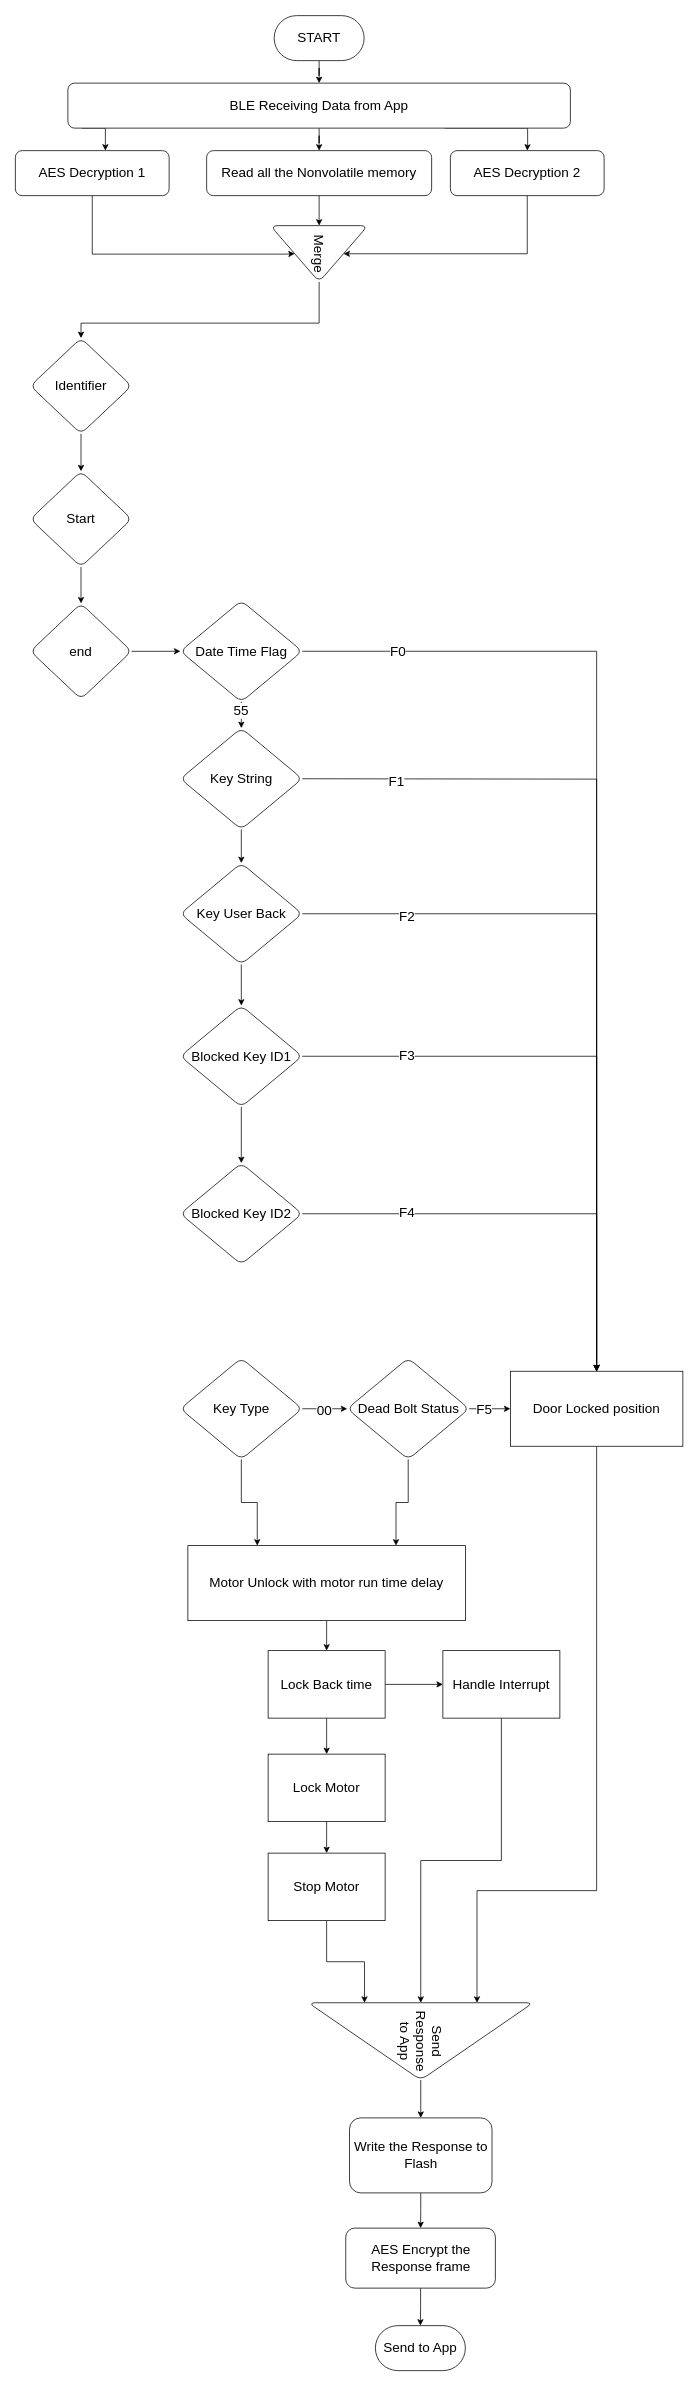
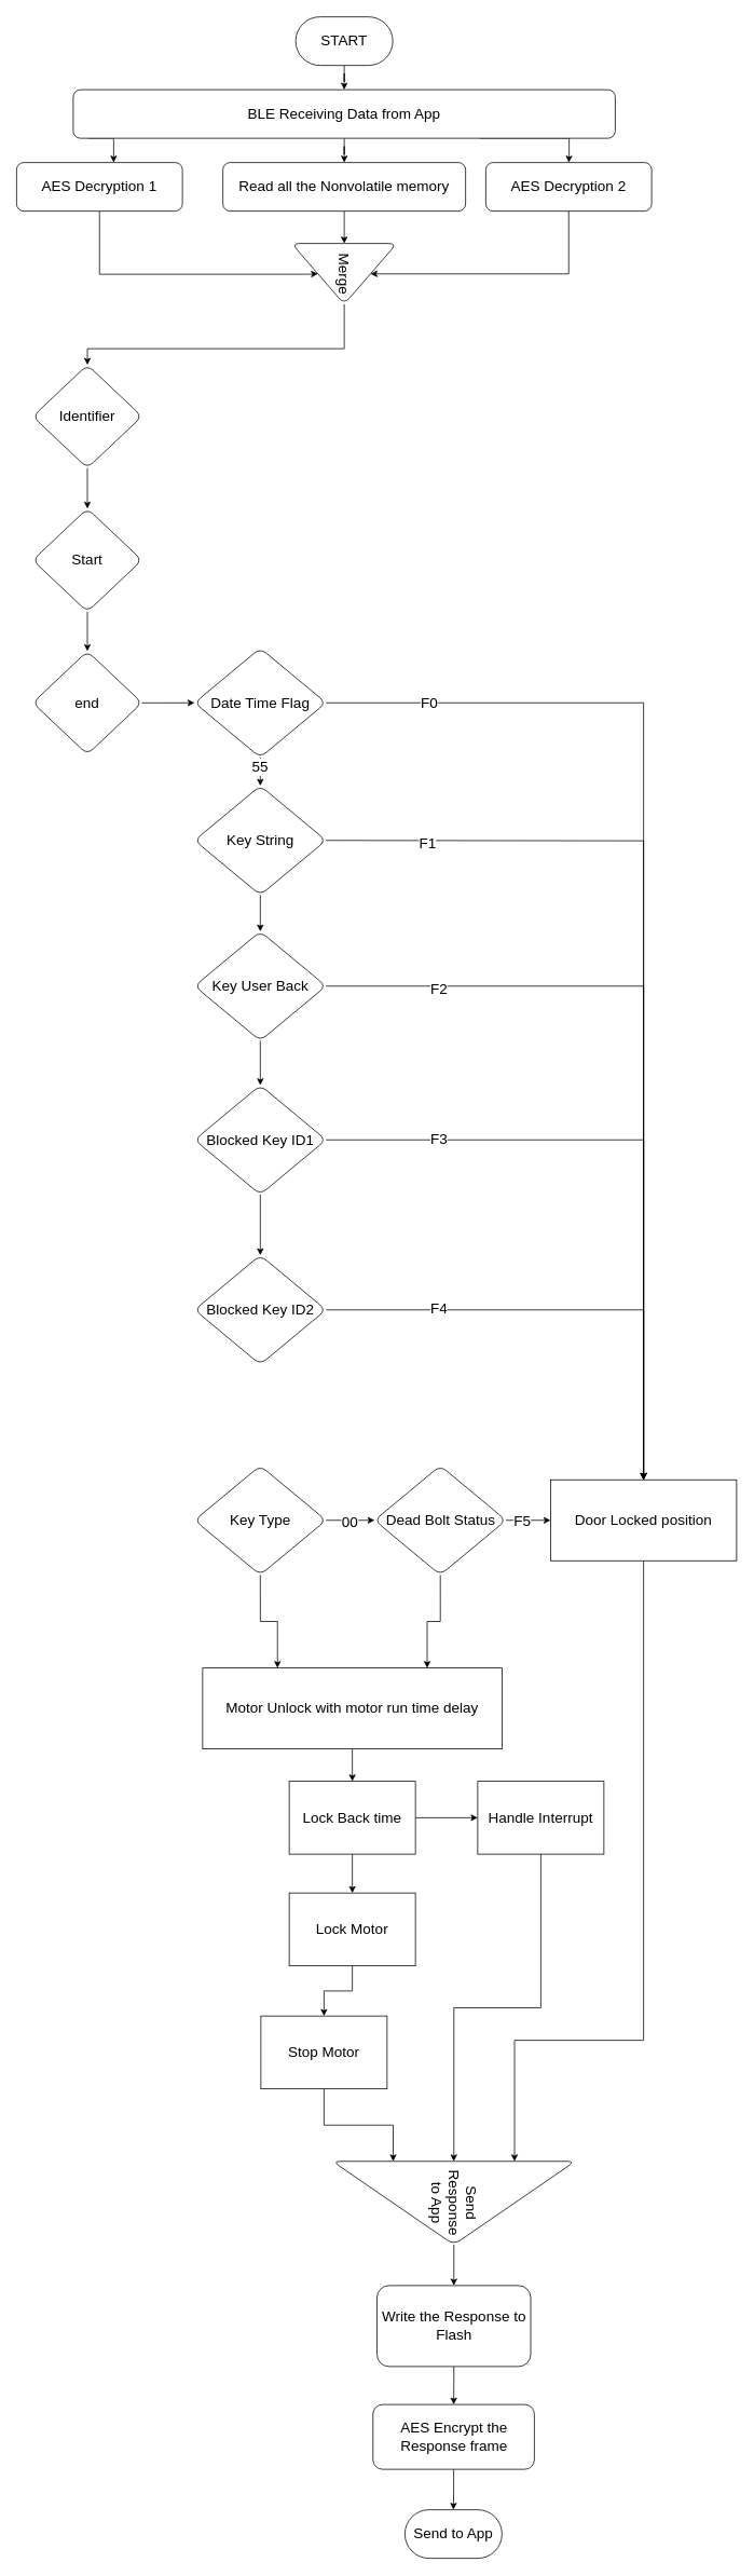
  <mxCell id="0" />
  <mxCell id="1" parent="0" />
  <mxCell id="2" value="" style="edgeStyle=orthogonalEdgeStyle;rounded=0;orthogonalLoop=1;jettySize=auto;html=1;fontSize=18;" parent="1" source="3" target="7" edge="1"><mxGeometry relative="1" as="geometry" /></mxCell>
  <mxCell id="3" value="&lt;font style=&quot;font-size: 18px;&quot;&gt;START&lt;/font&gt;" style="rounded=1;whiteSpace=wrap;html=1;arcSize=50;" parent="1" vertex="1"><mxGeometry x="365" y="20" width="120" height="60" as="geometry" /></mxCell>
  <mxCell id="4" value="" style="edgeStyle=orthogonalEdgeStyle;rounded=0;orthogonalLoop=1;jettySize=auto;html=1;fontSize=18;" parent="1" source="7" target="9" edge="1"><mxGeometry relative="1" as="geometry" /></mxCell>
  <mxCell id="5" style="edgeStyle=orthogonalEdgeStyle;rounded=0;orthogonalLoop=1;jettySize=auto;html=1;exitX=0.028;exitY=0.966;exitDx=0;exitDy=0;fontSize=18;exitPerimeter=0;" parent="1" source="7" target="13" edge="1"><mxGeometry relative="1" as="geometry"><Array as="points"><mxPoint x="109" y="170" /><mxPoint x="140" y="170" /></Array></mxGeometry></mxCell>
  <mxCell id="6" style="edgeStyle=orthogonalEdgeStyle;rounded=0;orthogonalLoop=1;jettySize=auto;html=1;exitX=0.75;exitY=1;exitDx=0;exitDy=0;entryX=0.5;entryY=0;entryDx=0;entryDy=0;fontSize=18;" parent="1" source="7" target="15" edge="1"><mxGeometry relative="1" as="geometry"><Array as="points"><mxPoint x="703" y="170" /><mxPoint x="703" y="190" /></Array></mxGeometry></mxCell>
  <mxCell id="7" value="BLE Receiving Data from App" style="rounded=1;whiteSpace=wrap;html=1;fontSize=18;" parent="1" vertex="1"><mxGeometry x="90" y="110" width="670" height="60" as="geometry" /></mxCell>
  <mxCell id="8" value="" style="edgeStyle=orthogonalEdgeStyle;rounded=0;orthogonalLoop=1;jettySize=auto;html=1;fontSize=18;" parent="1" source="9" target="11" edge="1"><mxGeometry relative="1" as="geometry" /></mxCell>
  <mxCell id="9" value="Read all the Nonvolatile memory" style="whiteSpace=wrap;html=1;fontSize=18;rounded=1;" parent="1" vertex="1"><mxGeometry x="275" y="200" width="300" height="60" as="geometry" /></mxCell>
  <mxCell id="10" value="" style="edgeStyle=orthogonalEdgeStyle;rounded=0;orthogonalLoop=1;jettySize=auto;html=1;entryX=0.5;entryY=0;entryDx=0;entryDy=0;" edge="1" parent="1" source="11" target="17"><mxGeometry relative="1" as="geometry"><Array as="points"><mxPoint x="425" y="430" /><mxPoint x="108" y="430" /></Array></mxGeometry></mxCell>
  <mxCell id="11" value="Merge" style="triangle;whiteSpace=wrap;html=1;fontSize=18;rounded=1;rotation=90;" parent="1" vertex="1"><mxGeometry x="387.5" y="272.5" width="75" height="130" as="geometry" /></mxCell>
  <mxCell id="12" style="edgeStyle=orthogonalEdgeStyle;rounded=0;orthogonalLoop=1;jettySize=auto;html=1;exitX=0.5;exitY=1;exitDx=0;exitDy=0;entryX=0.5;entryY=1;entryDx=0;entryDy=0;fontSize=18;" parent="1" source="13" target="11" edge="1"><mxGeometry relative="1" as="geometry"><Array as="points"><mxPoint x="122" y="338" /><mxPoint x="380" y="338" /></Array></mxGeometry></mxCell>
  <mxCell id="13" value="AES Decryption 1" style="rounded=1;whiteSpace=wrap;html=1;fontSize=18;" parent="1" vertex="1"><mxGeometry y="200" width="205" height="60" as="geometry" x="20" /></mxCell>
  <mxCell id="14" style="edgeStyle=orthogonalEdgeStyle;rounded=0;orthogonalLoop=1;jettySize=auto;html=1;exitX=0.5;exitY=1;exitDx=0;exitDy=0;entryX=0.5;entryY=0;entryDx=0;entryDy=0;fontSize=18;" parent="1" source="15" target="11" edge="1"><mxGeometry relative="1" as="geometry"><Array as="points"><mxPoint x="703" y="338" /></Array></mxGeometry></mxCell>
  <mxCell id="15" value="AES Decryption 2" style="rounded=1;whiteSpace=wrap;html=1;fontSize=18;" parent="1" vertex="1"><mxGeometry x="600" y="200" width="205" height="60" as="geometry" /></mxCell>
  <mxCell id="16" value="" style="edgeStyle=orthogonalEdgeStyle;rounded=0;orthogonalLoop=1;jettySize=auto;html=1;" edge="1" parent="1" source="17" target="19"><mxGeometry relative="1" as="geometry" /></mxCell>
  <mxCell id="17" value="Identifier" style="rhombus;whiteSpace=wrap;html=1;fontSize=18;rounded=1;" vertex="1" parent="1"><mxGeometry x="40" y="450" width="135" height="127.5" as="geometry" /></mxCell>
  <mxCell id="18" value="" style="edgeStyle=orthogonalEdgeStyle;rounded=0;orthogonalLoop=1;jettySize=auto;html=1;" edge="1" parent="1" source="19" target="21"><mxGeometry relative="1" as="geometry" /></mxCell>
  <mxCell id="19" value="Start" style="rhombus;whiteSpace=wrap;html=1;fontSize=18;rounded=1;" vertex="1" parent="1"><mxGeometry x="40" y="627.5" width="135" height="127.5" as="geometry" /></mxCell>
  <mxCell id="20" value="" style="edgeStyle=orthogonalEdgeStyle;rounded=0;orthogonalLoop=1;jettySize=auto;html=1;" edge="1" parent="1" source="21" target="26"><mxGeometry relative="1" as="geometry" /></mxCell>
  <mxCell id="21" value="end" style="rhombus;whiteSpace=wrap;html=1;fontSize=18;rounded=1;" vertex="1" parent="1"><mxGeometry x="40" y="803.75" width="135" height="127.5" as="geometry" /></mxCell>
  <mxCell id="22" value="" style="edgeStyle=orthogonalEdgeStyle;rounded=0;orthogonalLoop=1;jettySize=auto;html=1;entryX=0.5;entryY=0;entryDx=0;entryDy=0;" edge="1" parent="1" source="26" target="30"><mxGeometry relative="1" as="geometry"><mxPoint x="321.263" y="970.011" as="targetPoint" /></mxGeometry></mxCell>
  <mxCell id="23" value="55" style="edgeLabel;html=1;align=center;verticalAlign=middle;resizable=0;points=[];fontSize=18;" vertex="1" connectable="0" parent="22"><mxGeometry x="-0.366" y="-1" relative="1" as="geometry"><mxPoint y="1" as="offset" /></mxGeometry></mxCell>
  <mxCell id="24" style="edgeStyle=orthogonalEdgeStyle;rounded=0;orthogonalLoop=1;jettySize=auto;html=1;exitX=1;exitY=0.5;exitDx=0;exitDy=0;entryX=0.5;entryY=0;entryDx=0;entryDy=0;" edge="1" parent="1" source="26" target="51"><mxGeometry relative="1" as="geometry"><mxPoint x="792.2" y="2003.042" as="targetPoint" /></mxGeometry></mxCell>
  <mxCell id="25" value="F0" style="edgeLabel;html=1;align=center;verticalAlign=middle;resizable=0;points=[];fontSize=18;" vertex="1" connectable="0" parent="24"><mxGeometry x="-0.612" y="-4" relative="1" as="geometry"><mxPoint x="-135" y="-4" as="offset" /></mxGeometry></mxCell>
  <mxCell id="26" value="Date Time Flag" style="rhombus;whiteSpace=wrap;html=1;fontSize=18;rounded=1;" vertex="1" parent="1"><mxGeometry x="240" y="800" width="162.5" height="135" as="geometry" /></mxCell>
  <mxCell id="27" style="edgeStyle=orthogonalEdgeStyle;rounded=0;orthogonalLoop=1;jettySize=auto;html=1;exitX=1;exitY=0.5;exitDx=0;exitDy=0;entryX=0.5;entryY=0;entryDx=0;entryDy=0;" edge="1" parent="1" target="51"><mxGeometry relative="1" as="geometry"><mxPoint x="402.5" y="1037.5" as="sourcePoint" /><mxPoint x="560.286" y="1142.03" as="targetPoint" /></mxGeometry></mxCell>
  <mxCell id="28" value="F1" style="edgeLabel;html=1;align=center;verticalAlign=middle;resizable=0;points=[];fontSize=18;" vertex="1" connectable="0" parent="27"><mxGeometry x="-0.788" y="-4" relative="1" as="geometry"><mxPoint as="offset" /></mxGeometry></mxCell>
  <mxCell id="29" value="" style="edgeStyle=orthogonalEdgeStyle;rounded=0;orthogonalLoop=1;jettySize=auto;html=1;" edge="1" parent="1" source="30" target="34"><mxGeometry relative="1" as="geometry" /></mxCell>
  <mxCell id="30" value="Key String" style="rhombus;whiteSpace=wrap;html=1;fontSize=18;rounded=1;" vertex="1" parent="1"><mxGeometry x="240" y="970" width="162.5" height="135" as="geometry" /></mxCell>
  <mxCell id="31" value="" style="edgeStyle=orthogonalEdgeStyle;rounded=0;orthogonalLoop=1;jettySize=auto;html=1;" edge="1" parent="1" source="34" target="38"><mxGeometry relative="1" as="geometry" /></mxCell>
  <mxCell id="32" style="edgeStyle=orthogonalEdgeStyle;rounded=0;orthogonalLoop=1;jettySize=auto;html=1;exitX=1;exitY=0.5;exitDx=0;exitDy=0;entryX=0.5;entryY=0;entryDx=0;entryDy=0;" edge="1" parent="1" source="34" target="51"><mxGeometry relative="1" as="geometry" /></mxCell>
  <mxCell id="33" value="F2" style="edgeLabel;html=1;align=center;verticalAlign=middle;resizable=0;points=[];fontSize=18;" vertex="1" connectable="0" parent="32"><mxGeometry x="-0.723" y="-3" relative="1" as="geometry"><mxPoint as="offset" /></mxGeometry></mxCell>
  <mxCell id="34" value="Key User Back" style="rhombus;whiteSpace=wrap;html=1;fontSize=18;rounded=1;" vertex="1" parent="1"><mxGeometry x="240" y="1150" width="162.5" height="135" as="geometry" /></mxCell>
  <mxCell id="35" value="" style="edgeStyle=orthogonalEdgeStyle;rounded=0;orthogonalLoop=1;jettySize=auto;html=1;" edge="1" parent="1" source="38" target="41"><mxGeometry relative="1" as="geometry" /></mxCell>
  <mxCell id="36" style="edgeStyle=orthogonalEdgeStyle;rounded=0;orthogonalLoop=1;jettySize=auto;html=1;exitX=1;exitY=0.5;exitDx=0;exitDy=0;entryX=0.5;entryY=0;entryDx=0;entryDy=0;" edge="1" parent="1" source="38" target="51"><mxGeometry relative="1" as="geometry" /></mxCell>
  <mxCell id="37" value="F3" style="edgeLabel;html=1;align=center;verticalAlign=middle;resizable=0;points=[];fontSize=18;" vertex="1" connectable="0" parent="36"><mxGeometry x="-0.657" y="1" relative="1" as="geometry"><mxPoint as="offset" /></mxGeometry></mxCell>
  <mxCell id="38" value="Blocked Key ID1" style="rhombus;whiteSpace=wrap;html=1;fontSize=18;rounded=1;" vertex="1" parent="1"><mxGeometry x="240" y="1340" width="162.5" height="135" as="geometry" /></mxCell>
  <mxCell id="39" style="edgeStyle=orthogonalEdgeStyle;rounded=0;orthogonalLoop=1;jettySize=auto;html=1;exitX=1;exitY=0.5;exitDx=0;exitDy=0;entryX=0.5;entryY=0;entryDx=0;entryDy=0;" edge="1" parent="1" source="41" target="51"><mxGeometry relative="1" as="geometry" /></mxCell>
  <mxCell id="40" value="F4" style="edgeLabel;html=1;align=center;verticalAlign=middle;resizable=0;points=[];fontSize=18;" vertex="1" connectable="0" parent="39"><mxGeometry x="-0.539" y="2" relative="1" as="geometry"><mxPoint as="offset" /></mxGeometry></mxCell>
  <mxCell id="41" value="Blocked Key ID2" style="rhombus;whiteSpace=wrap;html=1;fontSize=18;rounded=1;" vertex="1" parent="1"><mxGeometry x="240" y="1550" width="162.5" height="135" as="geometry" /></mxCell>
  <mxCell id="42" value="" style="edgeStyle=orthogonalEdgeStyle;rounded=0;orthogonalLoop=1;jettySize=auto;html=1;" edge="1" parent="1" source="45" target="49"><mxGeometry relative="1" as="geometry" /></mxCell>
  <mxCell id="43" value="00" style="edgeLabel;html=1;align=center;verticalAlign=middle;resizable=0;points=[];fontSize=18;" vertex="1" connectable="0" parent="42"><mxGeometry x="-0.029" y="-2" relative="1" as="geometry"><mxPoint as="offset" /></mxGeometry></mxCell>
  <mxCell id="44" style="edgeStyle=orthogonalEdgeStyle;rounded=0;orthogonalLoop=1;jettySize=auto;html=1;exitX=0.5;exitY=1;exitDx=0;exitDy=0;entryX=0.25;entryY=0;entryDx=0;entryDy=0;fontSize=18;" edge="1" parent="1" source="45" target="53"><mxGeometry relative="1" as="geometry" /></mxCell>
  <mxCell id="45" value="Key Type" style="rhombus;whiteSpace=wrap;html=1;fontSize=18;rounded=1;" vertex="1" parent="1"><mxGeometry x="240" y="1810" width="162.5" height="135" as="geometry" /></mxCell>
  <mxCell id="46" style="edgeStyle=orthogonalEdgeStyle;rounded=0;orthogonalLoop=1;jettySize=auto;html=1;exitX=1;exitY=0.5;exitDx=0;exitDy=0;entryX=0;entryY=0.5;entryDx=0;entryDy=0;" edge="1" parent="1" source="49" target="51"><mxGeometry relative="1" as="geometry" /></mxCell>
  <mxCell id="47" value="F5" style="edgeLabel;html=1;align=center;verticalAlign=middle;resizable=0;points=[];fontSize=18;" vertex="1" connectable="0" parent="46"><mxGeometry x="-0.321" y="-1" relative="1" as="geometry"><mxPoint as="offset" /></mxGeometry></mxCell>
  <mxCell id="48" style="edgeStyle=orthogonalEdgeStyle;rounded=0;orthogonalLoop=1;jettySize=auto;html=1;exitX=0.5;exitY=1;exitDx=0;exitDy=0;entryX=0.75;entryY=0;entryDx=0;entryDy=0;fontSize=18;" edge="1" parent="1" source="49" target="53"><mxGeometry relative="1" as="geometry" /></mxCell>
  <mxCell id="49" value="Dead Bolt Status" style="rhombus;whiteSpace=wrap;html=1;fontSize=18;rounded=1;" vertex="1" parent="1"><mxGeometry x="462.5" y="1810" width="162.5" height="135" as="geometry" /></mxCell>
  <mxCell id="50" style="edgeStyle=orthogonalEdgeStyle;rounded=0;orthogonalLoop=1;jettySize=auto;html=1;exitX=0.5;exitY=1;exitDx=0;exitDy=0;entryX=0;entryY=0.25;entryDx=0;entryDy=0;fontSize=18;" edge="1" parent="1" source="51" target="64"><mxGeometry relative="1" as="geometry"><Array as="points"><mxPoint x="795" y="2520" /><mxPoint x="635" y="2520" /></Array></mxGeometry></mxCell>
  <mxCell id="51" value="&lt;span style=&quot;font-size: 18px;&quot;&gt;Door Locked position&lt;/span&gt;" style="rounded=0;whiteSpace=wrap;html=1;" vertex="1" parent="1"><mxGeometry x="680" y="1827.5" width="230" height="100" as="geometry" /></mxCell>
  <mxCell id="52" value="" style="edgeStyle=orthogonalEdgeStyle;rounded=0;orthogonalLoop=1;jettySize=auto;html=1;fontSize=18;" edge="1" parent="1" source="53" target="56"><mxGeometry relative="1" as="geometry" /></mxCell>
  <mxCell id="53" value="&lt;span style=&quot;font-size: 18px;&quot;&gt;Motor Unlock with motor run time delay&lt;/span&gt;" style="rounded=0;whiteSpace=wrap;html=1;" vertex="1" parent="1"><mxGeometry x="250" y="2060" width="370" height="100" as="geometry" /></mxCell>
  <mxCell id="54" style="edgeStyle=orthogonalEdgeStyle;rounded=0;orthogonalLoop=1;jettySize=auto;html=1;exitX=1;exitY=0.5;exitDx=0;exitDy=0;entryX=0;entryY=0.5;entryDx=0;entryDy=0;fontSize=18;" edge="1" parent="1" source="56" target="58"><mxGeometry relative="1" as="geometry" /></mxCell>
  <mxCell id="55" style="edgeStyle=orthogonalEdgeStyle;rounded=0;orthogonalLoop=1;jettySize=auto;html=1;exitX=0.5;exitY=1;exitDx=0;exitDy=0;entryX=0.5;entryY=0;entryDx=0;entryDy=0;fontSize=18;" edge="1" parent="1" source="56" target="60"><mxGeometry relative="1" as="geometry" /></mxCell>
  <mxCell id="56" value="&lt;span style=&quot;font-size: 18px;&quot;&gt;Lock Back time&lt;/span&gt;" style="whiteSpace=wrap;html=1;rounded=0;" vertex="1" parent="1"><mxGeometry x="357" y="2200" width="156" height="90" as="geometry" /></mxCell>
  <mxCell id="57" style="edgeStyle=orthogonalEdgeStyle;rounded=0;orthogonalLoop=1;jettySize=auto;html=1;exitX=0.5;exitY=1;exitDx=0;exitDy=0;fontSize=18;" edge="1" parent="1" source="58" target="64"><mxGeometry relative="1" as="geometry" /></mxCell>
  <mxCell id="58" value="&lt;span style=&quot;font-size: 18px;&quot;&gt;Handle Interrupt&lt;/span&gt;" style="whiteSpace=wrap;html=1;rounded=0;" vertex="1" parent="1"><mxGeometry x="590" y="2200" width="156" height="90" as="geometry" /></mxCell>
  <mxCell id="59" style="edgeStyle=orthogonalEdgeStyle;rounded=0;orthogonalLoop=1;jettySize=auto;html=1;exitX=0.5;exitY=1;exitDx=0;exitDy=0;entryX=0.5;entryY=0;entryDx=0;entryDy=0;fontSize=18;" edge="1" parent="1" source="60" target="62"><mxGeometry relative="1" as="geometry" /></mxCell>
  <mxCell id="60" value="&lt;span style=&quot;font-size: 18px;&quot;&gt;Lock Motor&lt;/span&gt;" style="whiteSpace=wrap;html=1;rounded=0;" vertex="1" parent="1"><mxGeometry x="357" y="2338" width="156" height="90" as="geometry" /></mxCell>
  <mxCell id="61" style="edgeStyle=orthogonalEdgeStyle;rounded=0;orthogonalLoop=1;jettySize=auto;html=1;exitX=0.5;exitY=1;exitDx=0;exitDy=0;entryX=0;entryY=0.75;entryDx=0;entryDy=0;fontSize=18;" edge="1" parent="1" source="62" target="64"><mxGeometry relative="1" as="geometry" /></mxCell>
- <mxCell id="62" value="&lt;span style=&quot;font-size: 18px;&quot;&gt;Stop Motor&lt;/span&gt;" style="whiteSpace=wrap;html=1;rounded=0;" vertex="1" parent="1"><mxGeometry x="357" y="2470" width="156" height="90" as="geometry" /></mxCell>
+ <mxCell id="62" value="&lt;span style=&quot;font-size: 18px;&quot;&gt;Stop Motor&lt;/span&gt;" style="whiteSpace=wrap;html=1;rounded=0;" vertex="1" parent="1"><mxGeometry x="322" y="2490" width="156" height="90" as="geometry" /></mxCell>
  <mxCell id="63" value="" style="edgeStyle=orthogonalEdgeStyle;rounded=0;orthogonalLoop=1;jettySize=auto;html=1;fontSize=18;" edge="1" parent="1" source="64" target="66"><mxGeometry relative="1" as="geometry" /></mxCell>
  <mxCell id="64" value="Send Response to App" style="triangle;whiteSpace=wrap;html=1;fontSize=18;rounded=1;rotation=90;align=center;labelPosition=center;verticalLabelPosition=middle;verticalAlign=middle;textDirection=rtl;" vertex="1" parent="1"><mxGeometry x="509" y="2571" width="103" height="300" as="geometry" /></mxCell>
  <mxCell id="65" value="" style="edgeStyle=orthogonalEdgeStyle;rounded=0;orthogonalLoop=1;jettySize=auto;html=1;fontSize=18;" edge="1" parent="1" source="66" target="68"><mxGeometry relative="1" as="geometry" /></mxCell>
  <mxCell id="66" value="Write the Response to Flash" style="whiteSpace=wrap;html=1;fontSize=18;rounded=1;" vertex="1" parent="1"><mxGeometry x="465.5" y="2823" width="190" height="100" as="geometry" /></mxCell>
  <mxCell id="67" value="" style="edgeStyle=orthogonalEdgeStyle;rounded=0;orthogonalLoop=1;jettySize=auto;html=1;fontSize=18;" edge="1" parent="1" source="68" target="69"><mxGeometry relative="1" as="geometry" /></mxCell>
  <mxCell id="68" value="AES Encrypt the Response frame" style="whiteSpace=wrap;html=1;fontSize=18;rounded=1;" vertex="1" parent="1"><mxGeometry x="460.5" y="2970" width="199.5" height="80" as="geometry" /></mxCell>
  <mxCell id="69" value="Send to App" style="whiteSpace=wrap;html=1;fontSize=18;rounded=1;arcSize=50;" vertex="1" parent="1"><mxGeometry x="500" y="3100" width="120" height="60" as="geometry" /></mxCell>
